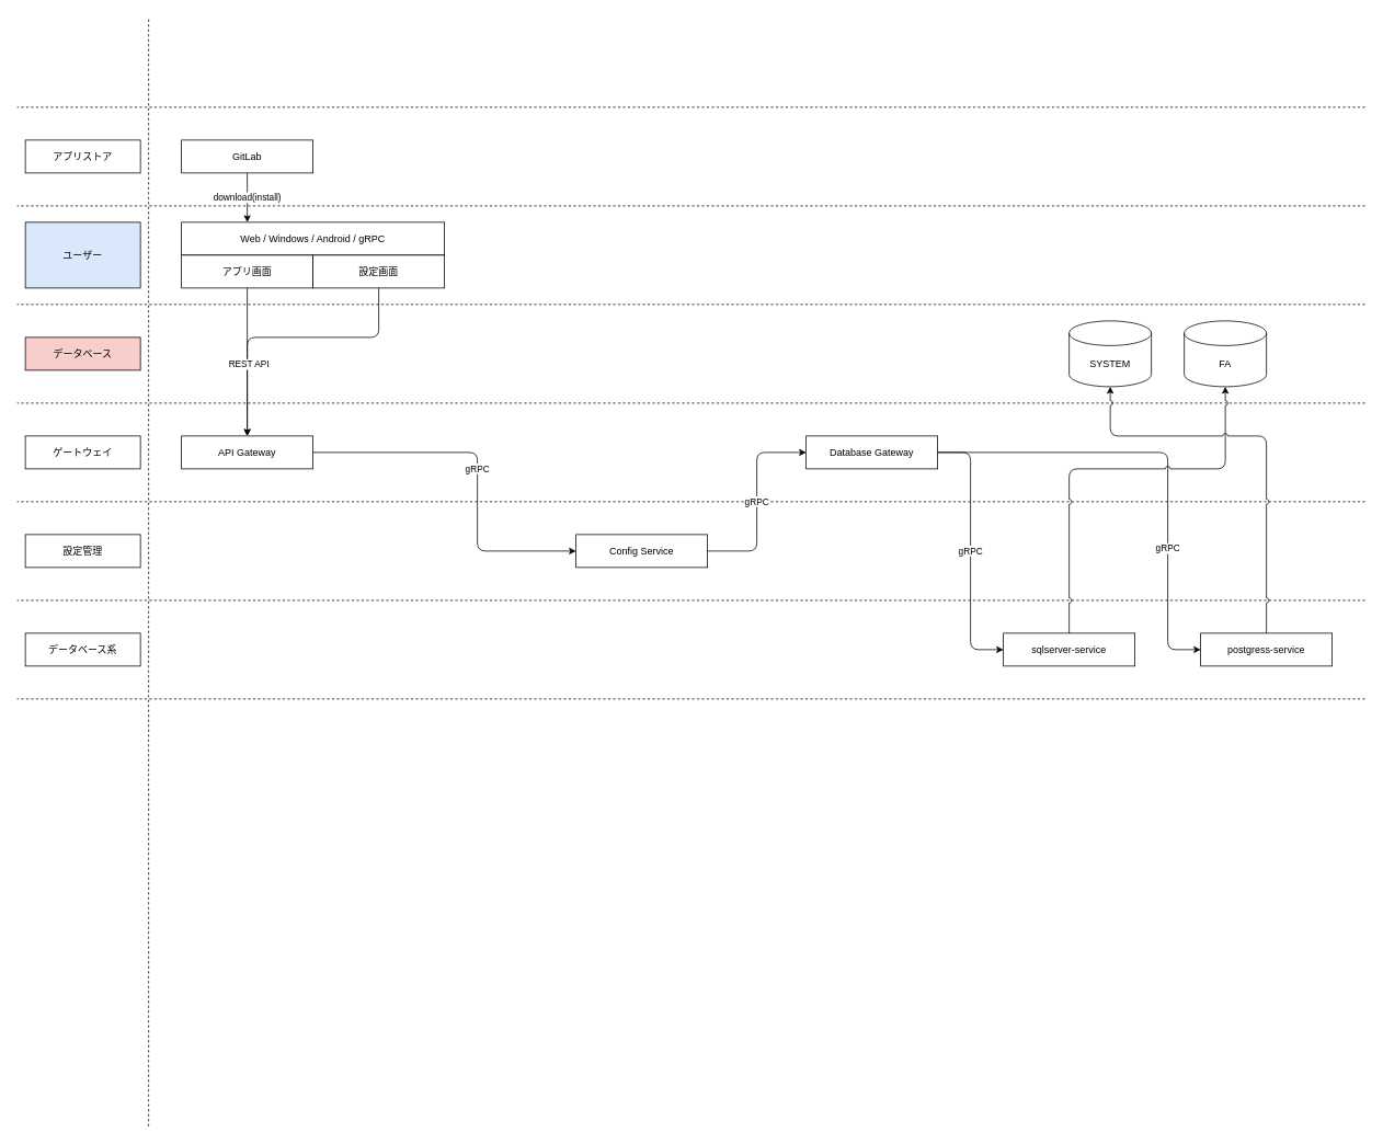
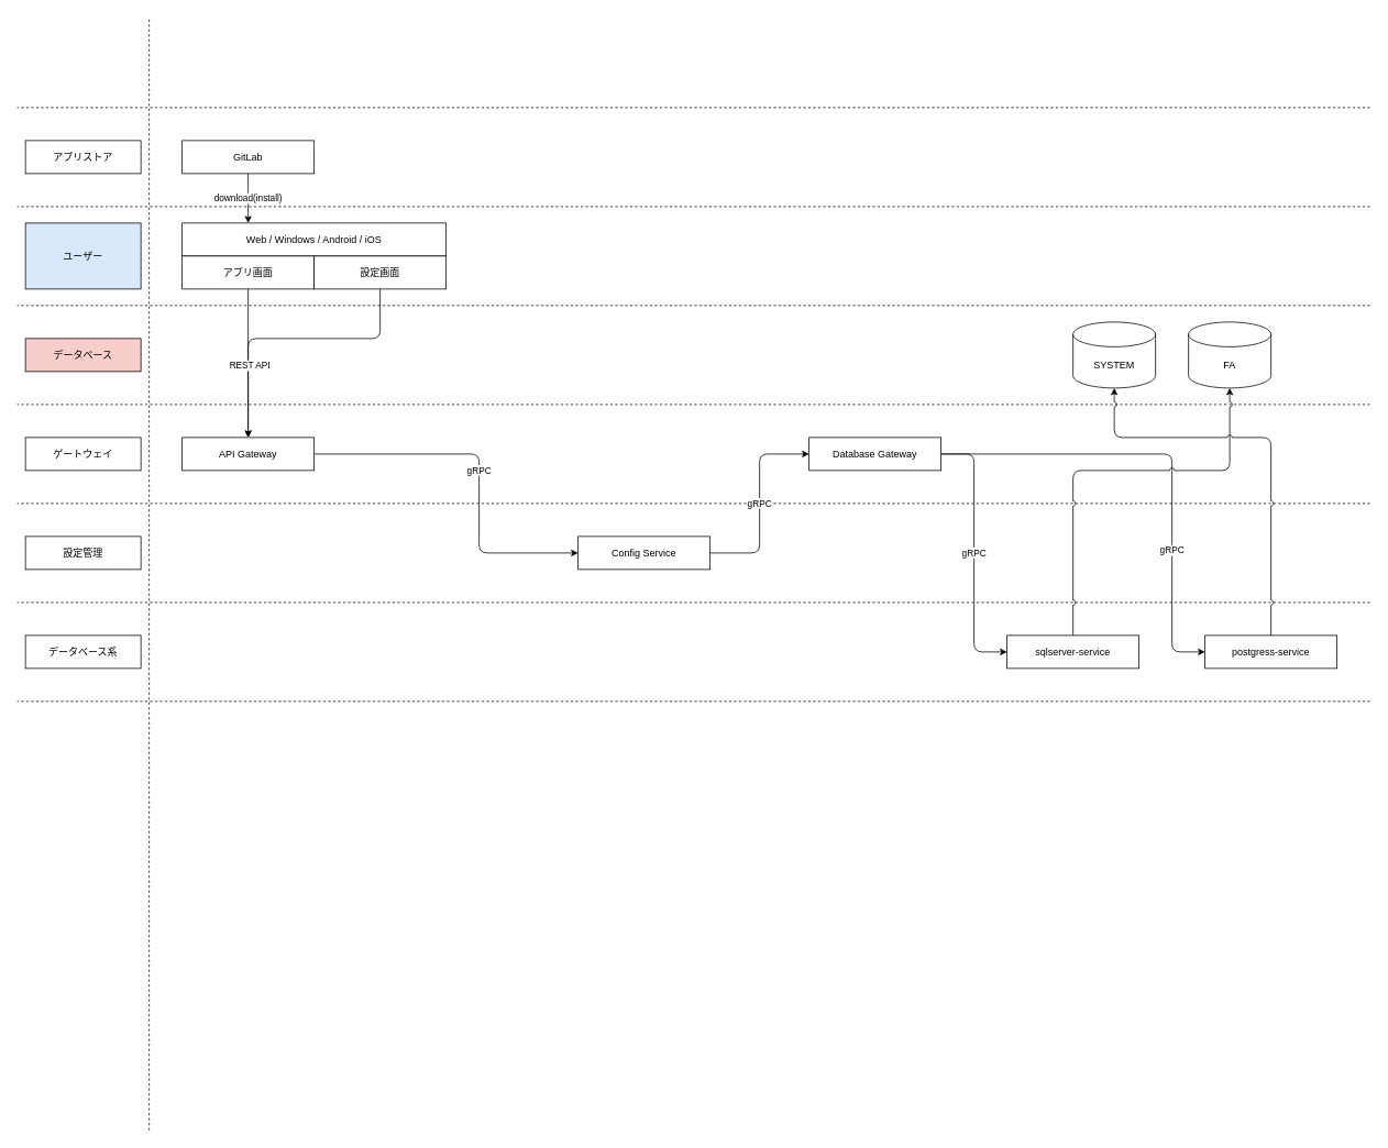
  <mxCell id="0" />
  <mxCell id="1" parent="0" />
  <mxCell id="2" value="" style="endArrow=none;dashed=1;html=1;" edge="1" parent="1"><mxGeometry width="50" height="50" relative="1" as="geometry"><mxPoint x="180" y="1370" as="sourcePoint" /><mxPoint x="180" y="20" as="targetPoint" /></mxGeometry></mxCell>
  <mxCell id="3" value="" style="endArrow=none;dashed=1;html=1;" edge="1" parent="1"><mxGeometry width="50" height="50" relative="1" as="geometry"><mxPoint x="1660" y="370" as="sourcePoint" /><mxPoint y="370" as="targetPoint" x="20" /></mxGeometry></mxCell>
  <mxCell id="4" value="ユーザー" style="rounded=0;whiteSpace=wrap;html=1;fillColor=#dae8fc;" vertex="1" parent="1"><mxGeometry x="30" y="270" width="140" height="80" as="geometry" /></mxCell>
- <mxCell id="5" value="Web / Windows / Android / gRPC" style="rounded=0;whiteSpace=wrap;html=1;" vertex="1" parent="1"><mxGeometry x="220" y="270" width="320" height="40" as="geometry" /></mxCell>
+ <mxCell id="5" value="Web / Windows / Android / iOS" style="rounded=0;whiteSpace=wrap;html=1;" vertex="1" parent="1"><mxGeometry x="220" y="270" width="320" height="40" as="geometry" /></mxCell>
  <mxCell id="6" value="アプリ画面" style="rounded=0;whiteSpace=wrap;html=1;" vertex="1" parent="1"><mxGeometry x="220" y="310" width="160" height="40" as="geometry" /></mxCell>
  <mxCell id="7" value="設定画面" style="rounded=0;whiteSpace=wrap;html=1;" vertex="1" parent="1"><mxGeometry x="380" y="310" width="160" height="40" as="geometry" /></mxCell>
  <mxCell id="8" value="" style="endArrow=none;dashed=1;html=1;" edge="1" parent="1"><mxGeometry width="50" height="50" relative="1" as="geometry"><mxPoint x="1660" y="250" as="sourcePoint" /><mxPoint y="250" as="targetPoint" x="20" /></mxGeometry></mxCell>
  <mxCell id="9" value="アプリストア" style="rounded=0;whiteSpace=wrap;html=1;" vertex="1" parent="1"><mxGeometry x="30" y="170" width="140" height="40" as="geometry" /></mxCell>
  <mxCell id="10" value="" style="endArrow=none;dashed=1;html=1;" edge="1" parent="1"><mxGeometry width="50" height="50" relative="1" as="geometry"><mxPoint x="1660" y="130" as="sourcePoint" /><mxPoint y="130" as="targetPoint" x="20" /></mxGeometry></mxCell>
  <mxCell id="11" value="GitLab" style="rounded=0;whiteSpace=wrap;html=1;" vertex="1" parent="1"><mxGeometry x="220" y="170" width="160" height="40" as="geometry" /></mxCell>
  <mxCell id="12" value="download(install)" style="endArrow=classic;html=1;exitX=0.5;exitY=1;exitDx=0;exitDy=0;entryX=0.25;entryY=0;entryDx=0;entryDy=0;" edge="1" parent="1" source="11" target="5"><mxGeometry width="50" height="50" relative="1" as="geometry"><mxPoint x="890" y="520" as="sourcePoint" /><mxPoint x="940" y="470" as="targetPoint" /></mxGeometry></mxCell>
  <mxCell id="13" value="データベース" style="rounded=0;whiteSpace=wrap;html=1;fillColor=#f8cecc;" vertex="1" parent="1"><mxGeometry x="30" y="410" width="140" height="40" as="geometry" /></mxCell>
  <mxCell id="14" value="" style="endArrow=none;dashed=1;html=1;" edge="1" parent="1"><mxGeometry width="50" height="50" relative="1" as="geometry"><mxPoint x="1660" y="490" as="sourcePoint" /><mxPoint y="490" as="targetPoint" x="20" /></mxGeometry></mxCell>
  <mxCell id="15" value="FA" style="shape=cylinder3;whiteSpace=wrap;html=1;boundedLbl=1;backgroundOutline=1;size=15;" vertex="1" parent="1"><mxGeometry x="1440" y="390" width="100" height="80" as="geometry" /></mxCell>
  <mxCell id="16" value="SYSTEM" style="shape=cylinder3;whiteSpace=wrap;html=1;boundedLbl=1;backgroundOutline=1;size=15;" vertex="1" parent="1"><mxGeometry x="1300" y="390" width="100" height="80" as="geometry" /></mxCell>
  <mxCell id="17" value="ゲートウェイ" style="rounded=0;whiteSpace=wrap;html=1;" vertex="1" parent="1"><mxGeometry x="30" y="530" width="140" height="40" as="geometry" /></mxCell>
  <mxCell id="18" value="" style="endArrow=none;dashed=1;html=1;" edge="1" parent="1"><mxGeometry width="50" height="50" relative="1" as="geometry"><mxPoint x="1660" y="610" as="sourcePoint" /><mxPoint y="610" as="targetPoint" x="20" /></mxGeometry></mxCell>
  <mxCell id="19" value="API Gateway" style="rounded=0;whiteSpace=wrap;html=1;" vertex="1" parent="1"><mxGeometry x="220" y="530" width="160" height="40" as="geometry" /></mxCell>
  <mxCell id="20" value="" style="endArrow=classic;html=1;exitX=0.5;exitY=1;exitDx=0;exitDy=0;entryX=0.5;entryY=0;entryDx=0;entryDy=0;" edge="1" parent="1" source="6" target="19"><mxGeometry width="50" height="50" relative="1" as="geometry"><mxPoint x="810" y="420" as="sourcePoint" /><mxPoint x="860" y="370" as="targetPoint" /></mxGeometry></mxCell>
  <mxCell id="21" value="REST API" style="endArrow=classic;html=1;entryX=0.5;entryY=0;entryDx=0;entryDy=0;exitX=0.5;exitY=1;exitDx=0;exitDy=0;spacing=2;spacingTop=66;spacingRight=96;" edge="1" parent="1" source="7" target="19"><mxGeometry width="50" height="50" relative="1" as="geometry"><mxPoint x="810" y="420" as="sourcePoint" /><mxPoint x="860" y="370" as="targetPoint" /><Array as="points"><mxPoint x="460" y="410" /><mxPoint x="300" y="410" /></Array><mxPoint as="offset" /></mxGeometry></mxCell>
  <mxCell id="22" value="" style="endArrow=none;dashed=1;html=1;" edge="1" parent="1"><mxGeometry width="50" height="50" relative="1" as="geometry"><mxPoint x="1660" y="730" as="sourcePoint" /><mxPoint y="730" as="targetPoint" x="20" /></mxGeometry></mxCell>
  <mxCell id="23" value="設定管理" style="rounded=0;whiteSpace=wrap;html=1;" vertex="1" parent="1"><mxGeometry x="30" y="650" width="140" height="40" as="geometry" /></mxCell>
  <mxCell id="24" value="Database Gateway" style="rounded=0;whiteSpace=wrap;html=1;" vertex="1" parent="1"><mxGeometry x="980" y="530" width="160" height="40" as="geometry" /></mxCell>
  <mxCell id="25" value="Config Service" style="rounded=0;whiteSpace=wrap;html=1;" vertex="1" parent="1"><mxGeometry x="700" y="650" width="160" height="40" as="geometry" /></mxCell>
  <mxCell id="26" value="gRPC" style="endArrow=classic;html=1;exitX=1;exitY=0.5;exitDx=0;exitDy=0;entryX=0;entryY=0.5;entryDx=0;entryDy=0;" edge="1" parent="1" source="19" target="25"><mxGeometry width="50" height="50" relative="1" as="geometry"><mxPoint x="810" y="820" as="sourcePoint" /><mxPoint x="860" y="770" as="targetPoint" /><Array as="points"><mxPoint x="580" y="550" /><mxPoint x="580" y="670" /></Array></mxGeometry></mxCell>
  <mxCell id="27" value="gRPC" style="endArrow=classic;html=1;entryX=0;entryY=0.5;entryDx=0;entryDy=0;exitX=1;exitY=0.5;exitDx=0;exitDy=0;" edge="1" parent="1" source="25" target="24"><mxGeometry width="50" height="50" relative="1" as="geometry"><mxPoint x="810" y="620" as="sourcePoint" /><mxPoint x="860" y="570" as="targetPoint" /><Array as="points"><mxPoint x="920" y="670" /><mxPoint x="920" y="550" /></Array></mxGeometry></mxCell>
  <mxCell id="28" value="データベース系" style="rounded=0;whiteSpace=wrap;html=1;" vertex="1" parent="1"><mxGeometry x="30" y="770" width="140" height="40" as="geometry" /></mxCell>
  <mxCell id="29" value="" style="endArrow=none;dashed=1;html=1;" edge="1" parent="1"><mxGeometry width="50" height="50" relative="1" as="geometry"><mxPoint x="1660" y="850" as="sourcePoint" /><mxPoint y="850" as="targetPoint" x="20" /></mxGeometry></mxCell>
  <mxCell id="30" value="sqlserver-service" style="rounded=0;whiteSpace=wrap;html=1;" vertex="1" parent="1"><mxGeometry x="1220" y="770" width="160" height="40" as="geometry" /></mxCell>
  <mxCell id="31" value="postgress-service" style="rounded=0;whiteSpace=wrap;html=1;" vertex="1" parent="1"><mxGeometry x="1460" y="770" width="160" height="40" as="geometry" /></mxCell>
  <mxCell id="32" value="gRPC" style="endArrow=classic;html=1;exitX=1;exitY=0.5;exitDx=0;exitDy=0;entryX=0;entryY=0.5;entryDx=0;entryDy=0;" edge="1" parent="1" source="24" target="30"><mxGeometry width="50" height="50" relative="1" as="geometry"><mxPoint x="810" y="620" as="sourcePoint" /><mxPoint x="860" y="570" as="targetPoint" /><Array as="points"><mxPoint x="1180" y="550" /><mxPoint x="1180" y="660" /><mxPoint x="1180" y="790" /></Array></mxGeometry></mxCell>
  <mxCell id="33" value="gRPC" style="endArrow=classic;html=1;entryX=0;entryY=0.5;entryDx=0;entryDy=0;exitX=1;exitY=0.5;exitDx=0;exitDy=0;spacingTop=234;" edge="1" parent="1" source="24" target="31"><mxGeometry width="50" height="50" relative="1" as="geometry"><mxPoint x="810" y="620" as="sourcePoint" /><mxPoint x="860" y="570" as="targetPoint" /><Array as="points"><mxPoint x="1420" y="550" /><mxPoint x="1420" y="790" /></Array></mxGeometry></mxCell>
  <mxCell id="34" value="" style="endArrow=classic;html=1;entryX=0.5;entryY=1;entryDx=0;entryDy=0;entryPerimeter=0;exitX=0.5;exitY=0;exitDx=0;exitDy=0;jumpStyle=arc;" edge="1" parent="1" source="30" target="15"><mxGeometry width="50" height="50" relative="1" as="geometry"><mxPoint x="810" y="620" as="sourcePoint" /><mxPoint x="860" y="570" as="targetPoint" /><Array as="points"><mxPoint x="1300" y="570" /><mxPoint x="1490" y="570" /></Array></mxGeometry></mxCell>
  <mxCell id="35" value="" style="endArrow=classic;html=1;entryX=0.5;entryY=1;entryDx=0;entryDy=0;entryPerimeter=0;exitX=0.5;exitY=0;exitDx=0;exitDy=0;jumpStyle=arc;" edge="1" parent="1" source="31" target="16"><mxGeometry width="50" height="50" relative="1" as="geometry"><mxPoint x="810" y="620" as="sourcePoint" /><mxPoint x="860" y="570" as="targetPoint" /><Array as="points"><mxPoint x="1540" y="530" /><mxPoint x="1350" y="530" /></Array></mxGeometry></mxCell>
